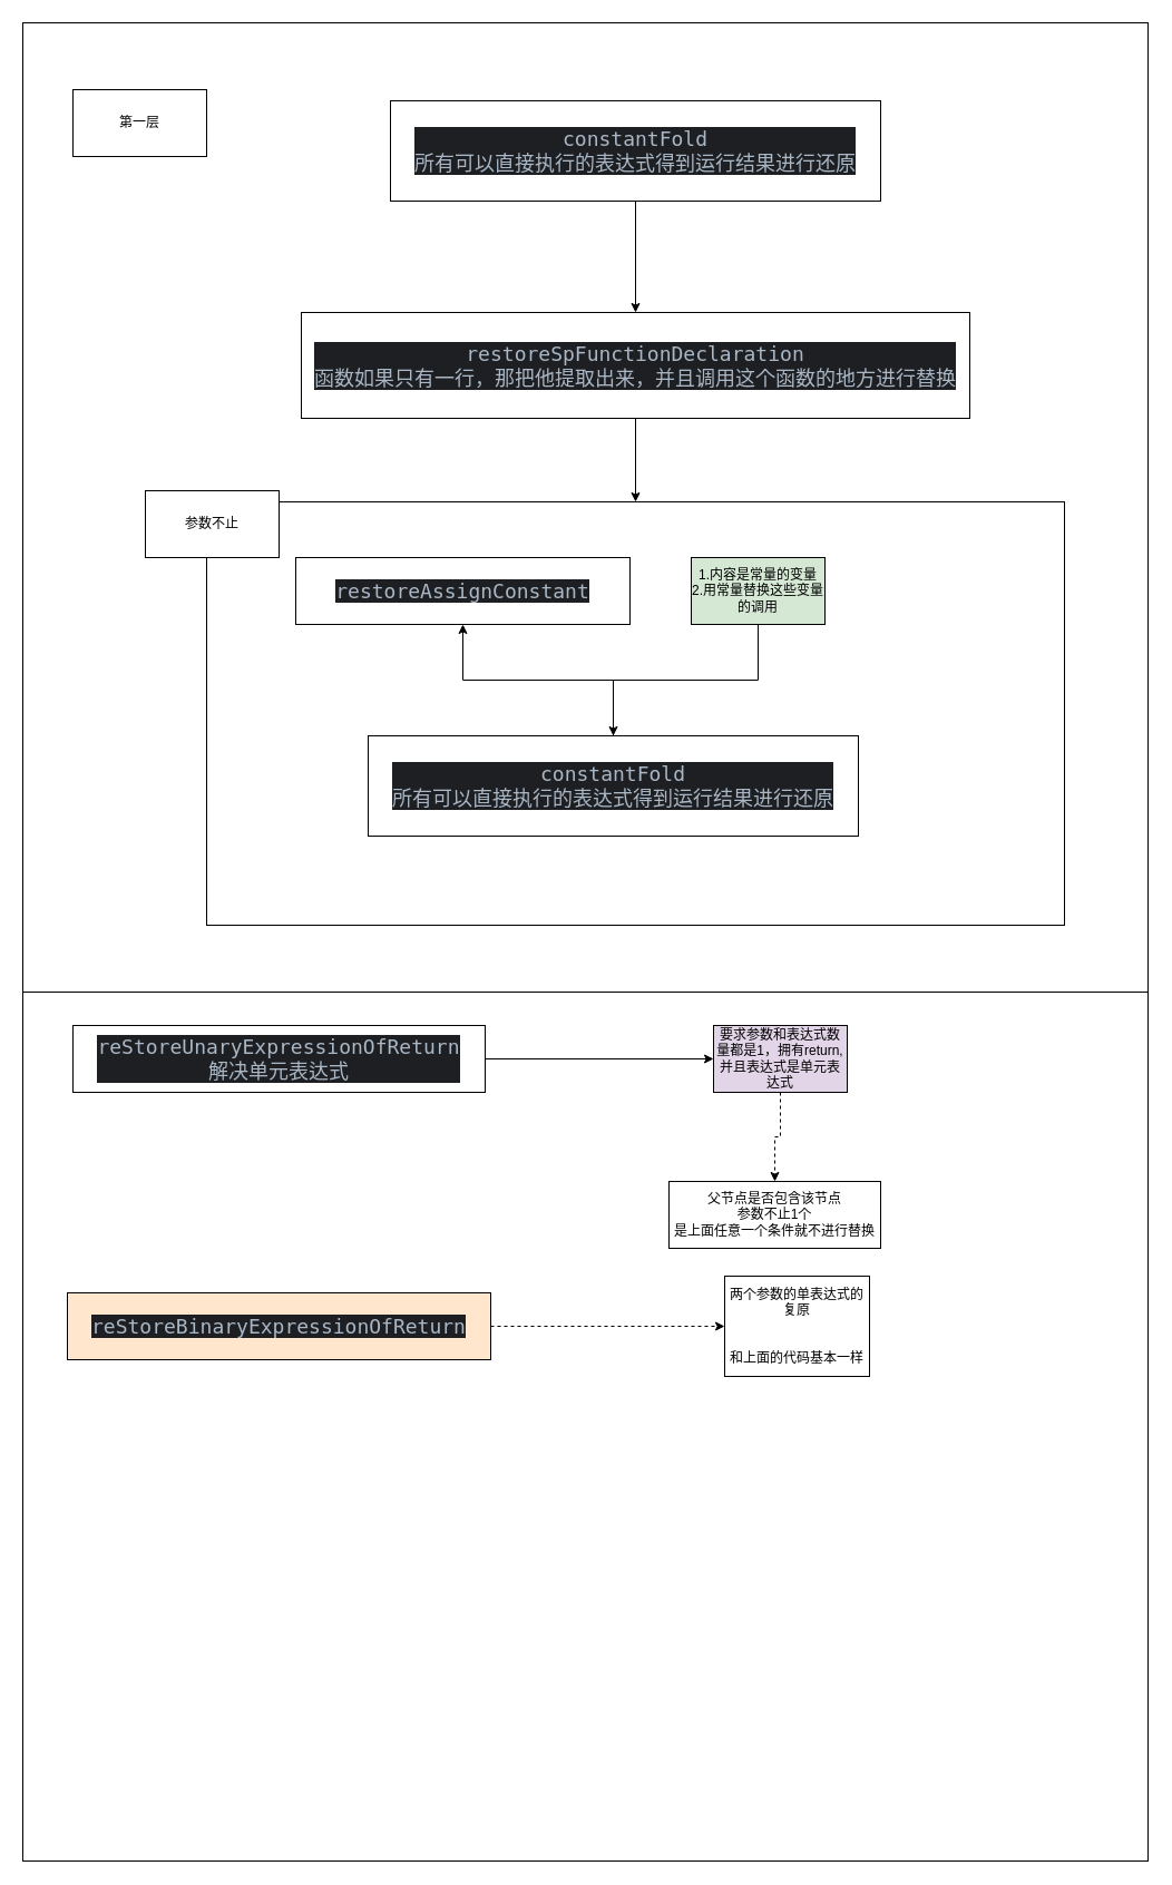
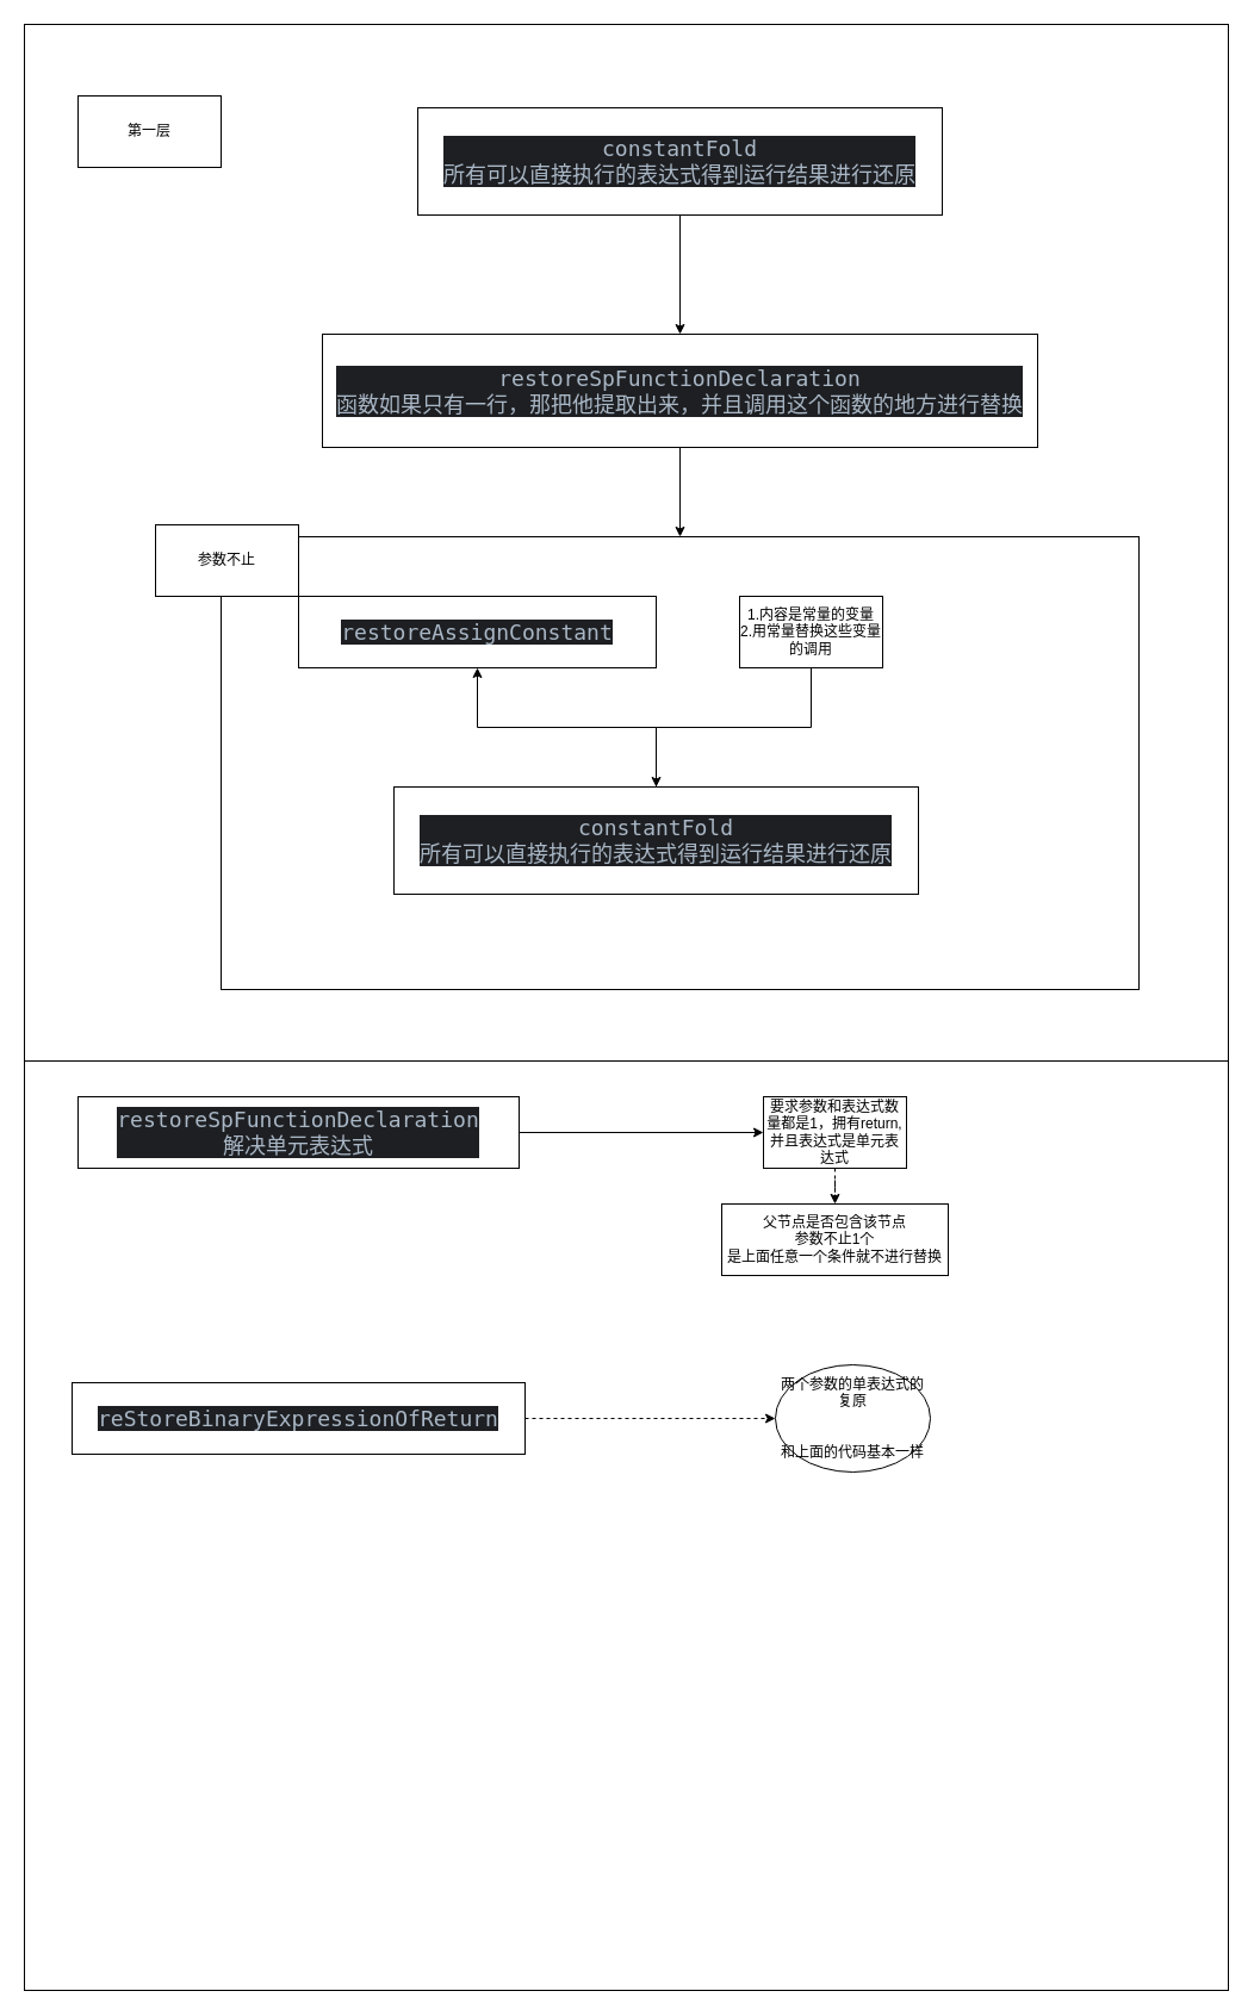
  <mxCell id="0" />
  <mxCell id="1" parent="0" />
  <mxCell id="2" value="" style="rounded=0;whiteSpace=wrap;html=1;movable=0;resizable=0;rotatable=0;deletable=0;editable=0;locked=1;connectable=0;" vertex="1" parent="1"><mxGeometry x="20" y="20" width="1010" height="870" as="geometry" /></mxCell>
  <mxCell id="3" value="" style="edgeStyle=orthogonalEdgeStyle;rounded=0;orthogonalLoop=1;jettySize=auto;html=1;movable=0;resizable=0;rotatable=0;deletable=0;editable=0;locked=1;connectable=0;" edge="1" parent="1" source="4" target="6"><mxGeometry relative="1" as="geometry" /></mxCell>
  <mxCell id="4" value="&lt;div style=&quot;background-color:#1e1f22;color:#bcbec4&quot;&gt;&lt;pre style=&quot;font-family:'JetBrains Mono',monospace;font-size:13.5pt;&quot;&gt;&lt;div&gt;&lt;pre style=&quot;font-family:'JetBrains Mono',monospace;font-size:13.5pt;&quot;&gt;&lt;span style=&quot;color:#a9b7c6;&quot;&gt;constantFold&lt;br&gt;所有可以直接执行的表达式得到运行结果进行还原&lt;/span&gt;&lt;/pre&gt;&lt;/div&gt;&lt;/pre&gt;&lt;/div&gt;" style="rounded=0;whiteSpace=wrap;html=1;movable=0;resizable=0;rotatable=0;deletable=0;editable=0;locked=1;connectable=0;" vertex="1" parent="1"><mxGeometry x="350" y="90" width="440" height="90" as="geometry" /></mxCell>
  <mxCell id="5" value="" style="edgeStyle=orthogonalEdgeStyle;rounded=0;orthogonalLoop=1;jettySize=auto;html=1;movable=0;resizable=0;rotatable=0;deletable=0;editable=0;locked=1;connectable=0;" edge="1" parent="1" source="6" target="7"><mxGeometry relative="1" as="geometry" /></mxCell>
  <mxCell id="6" value="&lt;div style=&quot;background-color:#1e1f22;color:#bcbec4&quot;&gt;&lt;pre style=&quot;font-family:'JetBrains Mono',monospace;font-size:13.5pt;&quot;&gt;&lt;span style=&quot;color:#a9b7c6;&quot;&gt;restoreSpFunctionDeclaration&lt;br/&gt;函数如果只有一行，那把他提取出来，并且调用这个函数的地方进行替换&lt;/span&gt;&lt;/pre&gt;&lt;/div&gt;" style="whiteSpace=wrap;html=1;rounded=0;movable=0;resizable=0;rotatable=0;deletable=0;editable=0;locked=1;connectable=0;" vertex="1" parent="1"><mxGeometry y="280" width="600" height="95" as="geometry" x="270" /></mxCell>
  <mxCell id="7" value="" style="whiteSpace=wrap;html=1;rounded=0;movable=0;resizable=0;rotatable=0;deletable=0;editable=0;locked=1;connectable=0;" vertex="1" parent="1"><mxGeometry x="185" y="450" width="770" height="380" as="geometry" /></mxCell>
  <mxCell id="8" value="参数不止" style="rounded=0;whiteSpace=wrap;html=1;movable=0;resizable=0;rotatable=0;deletable=0;editable=0;locked=1;connectable=0;" vertex="1" parent="1"><mxGeometry x="130" y="440" width="120" height="60" as="geometry" /></mxCell>
- <mxCell id="9" value="&lt;div style=&quot;background-color:#1e1f22;color:#bcbec4&quot;&gt;&lt;pre style=&quot;font-family:'JetBrains Mono',monospace;font-size:13.5pt;&quot;&gt;&lt;span style=&quot;color:#a9b7c6;&quot;&gt;restoreAssignConstant&lt;/span&gt;&lt;/pre&gt;&lt;/div&gt;" style="rounded=0;whiteSpace=wrap;html=1;movable=0;resizable=0;rotatable=0;deletable=0;editable=0;locked=1;connectable=0;" vertex="1" parent="1"><mxGeometry x="265" y="500" width="300" height="60" as="geometry" /></mxCell>
+ <mxCell id="9" value="&lt;div style=&quot;background-color:#1e1f22;color:#bcbec4&quot;&gt;&lt;pre style=&quot;font-family:'JetBrains Mono',monospace;font-size:13.5pt;&quot;&gt;&lt;span style=&quot;color:#a9b7c6;&quot;&gt;restoreAssignConstant&lt;/span&gt;&lt;/pre&gt;&lt;/div&gt;" style="rounded=0;whiteSpace=wrap;html=1;movable=0;resizable=0;rotatable=0;deletable=0;editable=0;locked=1;connectable=0;" vertex="1" parent="1"><mxGeometry x="250" y="500" width="300" height="60" as="geometry" /></mxCell>
  <mxCell id="10" style="edgeStyle=orthogonalEdgeStyle;rounded=0;orthogonalLoop=1;jettySize=auto;html=1;movable=0;resizable=0;rotatable=0;deletable=0;editable=0;locked=1;connectable=0;" edge="1" parent="1" source="11" target="13"><mxGeometry relative="1" as="geometry" /></mxCell>
- <mxCell id="11" value="1.内容是常量的变量&lt;br&gt;2.用常量替换这些变量的调用" style="whiteSpace=wrap;html=1;rounded=0;movable=0;resizable=0;rotatable=0;deletable=0;editable=0;locked=1;connectable=0;fillColor=#d5e8d4;" vertex="1" parent="1"><mxGeometry x="620" y="500" width="120" height="60" as="geometry" /></mxCell>
+ <mxCell id="11" value="1.内容是常量的变量&lt;br&gt;2.用常量替换这些变量的调用" style="whiteSpace=wrap;html=1;rounded=0;movable=0;resizable=0;rotatable=0;deletable=0;editable=0;locked=1;connectable=0;" vertex="1" parent="1"><mxGeometry x="620" y="500" width="120" height="60" as="geometry" /></mxCell>
  <mxCell id="12" style="edgeStyle=orthogonalEdgeStyle;rounded=0;orthogonalLoop=1;jettySize=auto;html=1;movable=0;resizable=0;rotatable=0;deletable=0;editable=0;locked=1;connectable=0;" edge="1" parent="1" source="13" target="9"><mxGeometry relative="1" as="geometry" /></mxCell>
  <mxCell id="13" value="&lt;div style=&quot;background-color:#1e1f22;color:#bcbec4&quot;&gt;&lt;pre style=&quot;font-family:'JetBrains Mono',monospace;font-size:13.5pt;&quot;&gt;&lt;div&gt;&lt;pre style=&quot;font-family:'JetBrains Mono',monospace;font-size:13.5pt;&quot;&gt;&lt;span style=&quot;color:#a9b7c6;&quot;&gt;constantFold&lt;br&gt;所有可以直接执行的表达式得到运行结果进行还原&lt;/span&gt;&lt;/pre&gt;&lt;/div&gt;&lt;/pre&gt;&lt;/div&gt;" style="rounded=0;whiteSpace=wrap;html=1;movable=0;resizable=0;rotatable=0;deletable=0;editable=0;locked=1;connectable=0;" vertex="1" parent="1"><mxGeometry x="330" y="660" width="440" height="90" as="geometry" /></mxCell>
  <mxCell id="14" value="第一层" style="rounded=0;whiteSpace=wrap;html=1;movable=0;resizable=0;rotatable=0;deletable=0;editable=0;locked=1;connectable=0;" vertex="1" parent="1"><mxGeometry x="65" y="80" width="120" height="60" as="geometry" /></mxCell>
  <mxCell id="15" value="" style="rounded=0;whiteSpace=wrap;html=1;" vertex="1" parent="1"><mxGeometry x="20" y="890" width="1010" height="780" as="geometry" /></mxCell>
  <mxCell id="16" value="" style="edgeStyle=orthogonalEdgeStyle;rounded=0;orthogonalLoop=1;jettySize=auto;html=1;" edge="1" parent="1" source="17" target="19"><mxGeometry relative="1" as="geometry" /></mxCell>
- <mxCell id="17" value="&lt;div style=&quot;background-color:#1e1f22;color:#bcbec4&quot;&gt;&lt;pre style=&quot;font-family:'JetBrains Mono',monospace;font-size:13.5pt;&quot;&gt;&lt;span style=&quot;color:#a9b7c6;&quot;&gt;reStoreUnaryExpressionOfReturn&lt;br/&gt;解决单元表达式&lt;/span&gt;&lt;/pre&gt;&lt;/div&gt;" style="rounded=0;whiteSpace=wrap;html=1;" vertex="1" parent="1"><mxGeometry x="65" y="920" width="370" height="60" as="geometry" /></mxCell>
+ <mxCell id="17" value="&lt;div style=&quot;background-color:#1e1f22;color:#bcbec4&quot;&gt;&lt;pre style=&quot;font-family:'JetBrains Mono',monospace;font-size:13.5pt;&quot;&gt;&lt;span style=&quot;color:#a9b7c6;&quot;&gt;restoreSpFunctionDeclaration&lt;br/&gt;解决单元表达式&lt;/span&gt;&lt;/pre&gt;&lt;/div&gt;" style="rounded=0;whiteSpace=wrap;html=1;" vertex="1" parent="1"><mxGeometry x="65" y="920" width="370" height="60" as="geometry" /></mxCell>
  <mxCell id="18" value="" style="edgeStyle=orthogonalEdgeStyle;rounded=0;orthogonalLoop=1;jettySize=auto;html=1;dashed=1;" edge="1" parent="1" source="19" target="20"><mxGeometry relative="1" as="geometry" /></mxCell>
- <mxCell id="19" value="要求参数和表达式数量都是1，拥有return,并且表达式是单元表达式" style="whiteSpace=wrap;html=1;rounded=0;fillColor=#e1d5e7;" vertex="1" parent="1"><mxGeometry x="640" y="920" width="120" height="60" as="geometry" /></mxCell>
- <mxCell id="20" value="父节点是否包含该节点&lt;br&gt;参数不止1个&lt;div&gt;是上面任意一个条件就不进行替换&lt;/div&gt;" style="whiteSpace=wrap;html=1;rounded=0;" vertex="1" parent="1"><mxGeometry x="600" y="1060" width="190" height="60" as="geometry" /></mxCell>
+ <mxCell id="19" value="要求参数和表达式数量都是1，拥有return,并且表达式是单元表达式" style="whiteSpace=wrap;html=1;rounded=0;" vertex="1" parent="1"><mxGeometry x="640" y="920" width="120" height="60" as="geometry" /></mxCell>
+ <mxCell id="20" value="父节点是否包含该节点&lt;br&gt;参数不止1个&lt;div&gt;是上面任意一个条件就不进行替换&lt;/div&gt;" style="whiteSpace=wrap;html=1;rounded=0;" vertex="1" parent="1"><mxGeometry x="605" y="1010" width="190" height="60" as="geometry" /></mxCell>
  <mxCell id="21" value="" style="edgeStyle=orthogonalEdgeStyle;rounded=0;orthogonalLoop=1;jettySize=auto;html=1;dashed=1;" edge="1" parent="1" source="22" target="23"><mxGeometry relative="1" as="geometry" /></mxCell>
- <mxCell id="22" value="&lt;div style=&quot;background-color:#1e1f22;color:#bcbec4&quot;&gt;&lt;pre style=&quot;font-family:'JetBrains Mono',monospace;font-size:13.5pt;&quot;&gt;&lt;span style=&quot;color:#a9b7c6;&quot;&gt;reStoreBinaryExpressionOfReturn&lt;/span&gt;&lt;/pre&gt;&lt;/div&gt;" style="whiteSpace=wrap;html=1;rounded=0;fillColor=#ffe6cc;" vertex="1" parent="1"><mxGeometry x="60" y="1160" width="380" height="60" as="geometry" /></mxCell>
- <mxCell id="23" value="两个参数的单表达式的复原&lt;br&gt;&lt;br&gt;&lt;br&gt;和上面的代码基本一样" style="whiteSpace=wrap;html=1;rounded=0;" vertex="1" parent="1"><mxGeometry x="650" y="1145" width="130" height="90" as="geometry" /></mxCell>
+ <mxCell id="22" value="&lt;div style=&quot;background-color:#1e1f22;color:#bcbec4&quot;&gt;&lt;pre style=&quot;font-family:'JetBrains Mono',monospace;font-size:13.5pt;&quot;&gt;&lt;span style=&quot;color:#a9b7c6;&quot;&gt;reStoreBinaryExpressionOfReturn&lt;/span&gt;&lt;/pre&gt;&lt;/div&gt;" style="whiteSpace=wrap;html=1;rounded=0;" vertex="1" parent="1"><mxGeometry x="60" y="1160" width="380" height="60" as="geometry" /></mxCell>
+ <mxCell id="23" value="两个参数的单表达式的复原&lt;br&gt;&lt;br&gt;&lt;br&gt;和上面的代码基本一样" style="ellipse;whiteSpace=wrap;html=1;" vertex="1" parent="1"><mxGeometry x="650" y="1145" width="130" height="90" as="geometry" /></mxCell>
